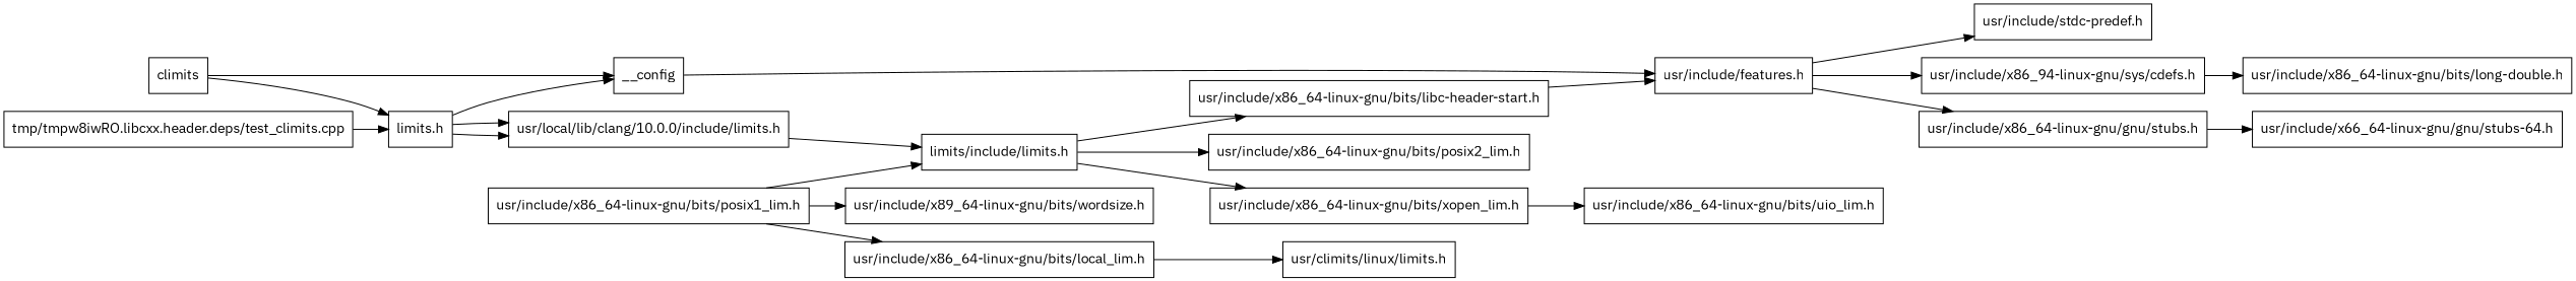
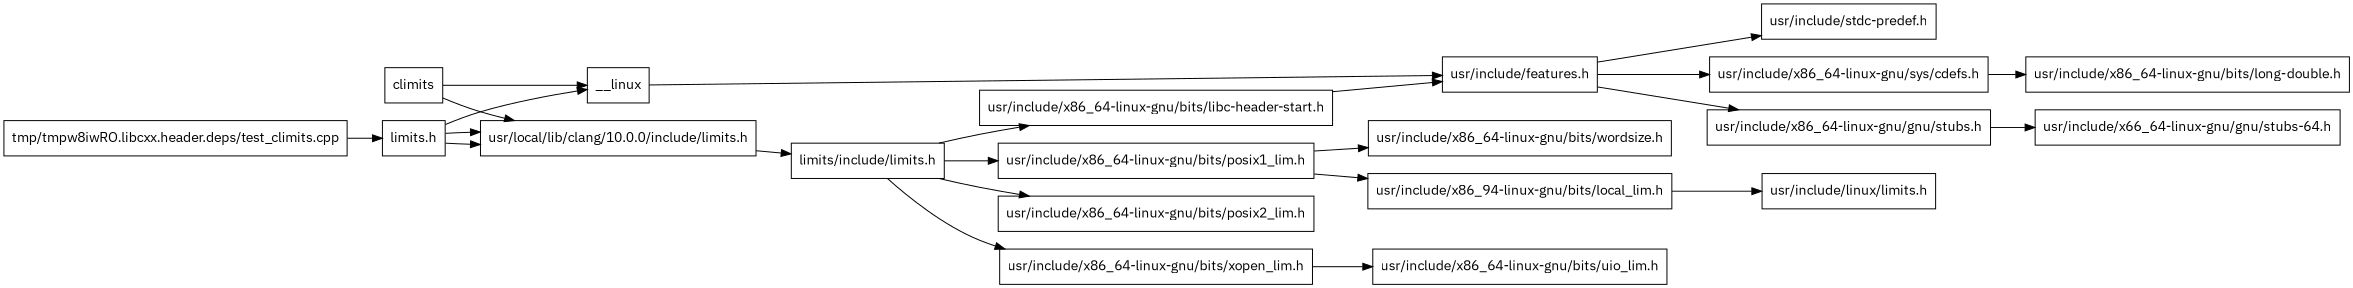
  digraph {
    fontname="IBM Plex Sans"
    rankdir=LR
    node [fontname="IBM Plex Sans" shape=box]
    edge [fontname="IBM Plex Sans"]
    n1 [label=climits]
-   n2 [label=__config]
+   n2 [label=__linux]
    n3 [label="limits.h"]
    n4 [label="usr/include/features.h"]
    n5 [label="usr/local/lib/clang/10.0.0/include/limits.h"]
    n6 [label="tmp/tmpw8iwRO.libcxx.header.deps/test_climits.cpp"]
    n7 [label="usr/include/stdc-predef.h"]
-   n8 [label="usr/include/x86_94-linux-gnu/sys/cdefs.h"]
+   n8 [label="usr/include/x86_64-linux-gnu/sys/cdefs.h"]
    n9 [label="usr/include/x86_64-linux-gnu/gnu/stubs.h"]
    n10 [label="usr/include/x86_64-linux-gnu/bits/long-double.h"]
    n11 [label="usr/include/x66_64-linux-gnu/gnu/stubs-64.h"]
-   n12 [label="usr/include/x89_64-linux-gnu/bits/wordsize.h"]
+   n12 [label="usr/include/x86_64-linux-gnu/bits/wordsize.h"]
    n13 [label="limits/include/limits.h"]
    n14 [label="usr/include/x86_64-linux-gnu/bits/libc-header-start.h"]
    n15 [label="usr/include/x86_64-linux-gnu/bits/posix1_lim.h"]
    n16 [label="usr/include/x86_64-linux-gnu/bits/posix2_lim.h"]
    n17 [label="usr/include/x86_64-linux-gnu/bits/xopen_lim.h"]
-   n18 [label="usr/include/x86_64-linux-gnu/bits/local_lim.h"]
+   n18 [label="usr/include/x86_94-linux-gnu/bits/local_lim.h"]
    n19 [label="usr/include/x86_64-linux-gnu/bits/uio_lim.h"]
-   n20 [label="usr/climits/linux/limits.h"]
+   n20 [label="usr/include/linux/limits.h"]
    n1 -> n2
-   n1 -> n3
+   n1 -> n5
    n2 -> n4
    n3 -> n2
    n3 -> n5
    n3 -> n5
    n4 -> n7
    n4 -> n8
    n4 -> n9
    n5 -> n13
    n6 -> n3
    n8 -> n10
    n9 -> n11
    n13 -> n14
-   n15 -> n13
+   n13 -> n15
    n13 -> n16
    n13 -> n17
    n14 -> n4
    n15 -> n12
    n15 -> n18
    n17 -> n19
    n18 -> n20
  }
